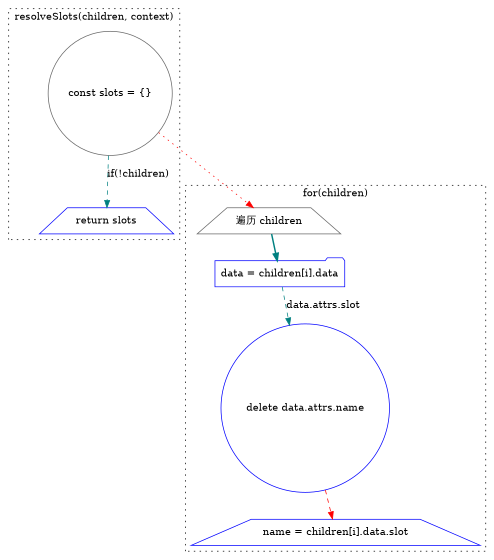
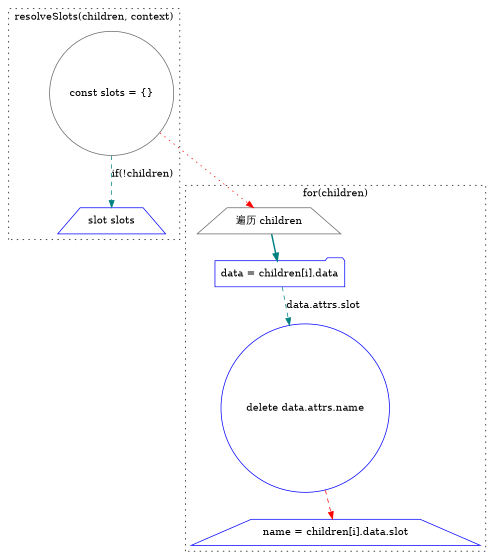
  digraph {
    node [color=blue shape=trapezium]
    edge [color=teal style=dashed]
    n1 [color=gray40 label="const slots = {}" shape=circle]
-   n2 [label="return slots"]
+   n2 [label="slot slots"]
    n3 [color=gray40 label="遍历 children"]
    n4 [label="data = children[i].data" shape=folder]
    n5 [label="delete data.attrs.name" shape=circle]
    n6 [label="name = children[i].data.slot"]
    subgraph cluster_1 {
      label="resolveSlots(children, context)"
      style=dotted
      n1
      n2
    }
    subgraph cluster_2 {
      label="for(children)"
      style=dotted
      n3
      n4
      n5
      n6
    }
    n1 -> n2 [label="if(!children)"]
    n1 -> n3 [color=red style=dotted]
    n3 -> n4 [style=bold]
    n4 -> n5 [label="data.attrs.slot"]
    n5 -> n6 [color=red]
  }
